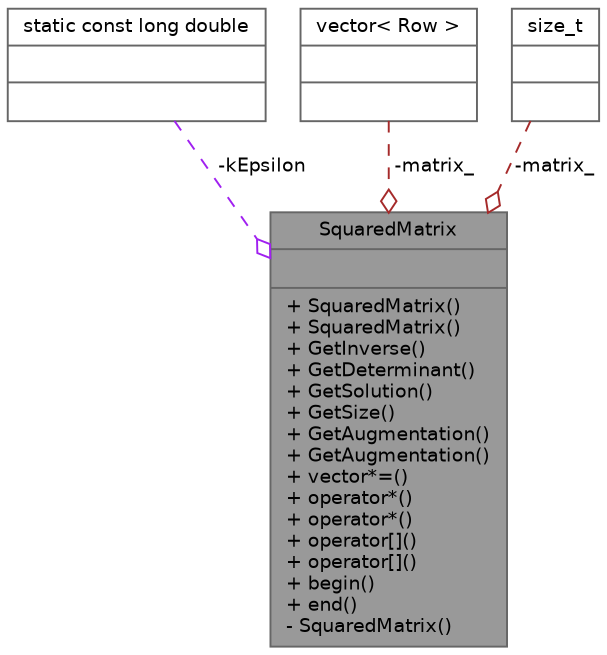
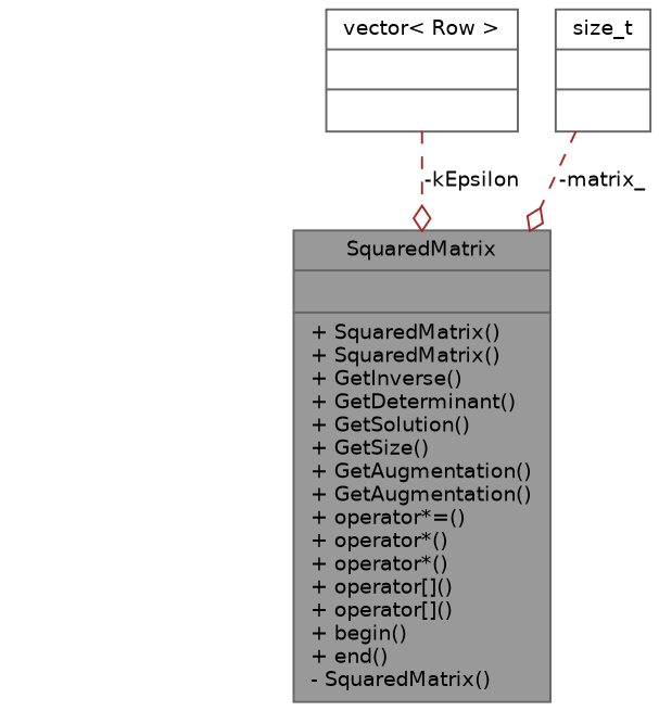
  digraph {
    node [color=gray40 fillcolor=white fontname=Helvetica fontsize=10 shape=record style=filled]
    edge [arrowhead=odiamond color=brown fontname=Helvetica fontsize=10 labelfontname=Helvetica labelfontsize=10 style=dashed]
-   n1 [fillcolor=grey60 fontcolor=black height=0.2 label="{SquaredMatrix\n||+ SquaredMatrix()\l+ SquaredMatrix()\l+ GetInverse()\l+ GetDeterminant()\l+ GetSolution()\l+ GetSize()\l+ GetAugmentation()\l+ GetAugmentation()\l+ vector*=()\l+ operator*()\l+ operator*()\l+ operator[]()\l+ operator[]()\l+ begin()\l+ end()\l- SquaredMatrix()\l}" width=0.4]
-   n2 [height=0.2 label="{static const long double\n||}" width=0.4]
+   n1 [fillcolor=grey60 fontcolor=black height=0.2 label="{SquaredMatrix\n||+ SquaredMatrix()\l+ SquaredMatrix()\l+ GetInverse()\l+ GetDeterminant()\l+ GetSolution()\l+ GetSize()\l+ GetAugmentation()\l+ GetAugmentation()\l+ operator*=()\l+ operator*()\l+ operator*()\l+ operator[]()\l+ operator[]()\l+ begin()\l+ end()\l- SquaredMatrix()\l}" width=0.4]
    n3 [height=0.2 label="{vector\< Row \>\n||}" width=0.4]
    n4 [height=0.2 label="{size_t\n||}" width=0.4]
-   n2 -> n1 [color=purple label=" -kEpsilon"]
-   n3 -> n1 [label=" -matrix_"]
+   n3 -> n1 [label=" -kEpsilon"]
    n4 -> n1 [label=" -matrix_"]
  }
